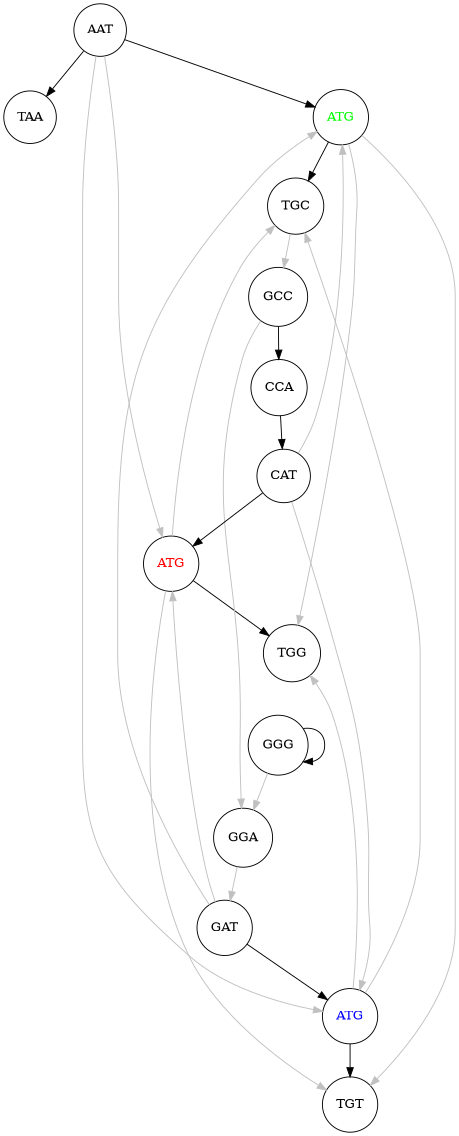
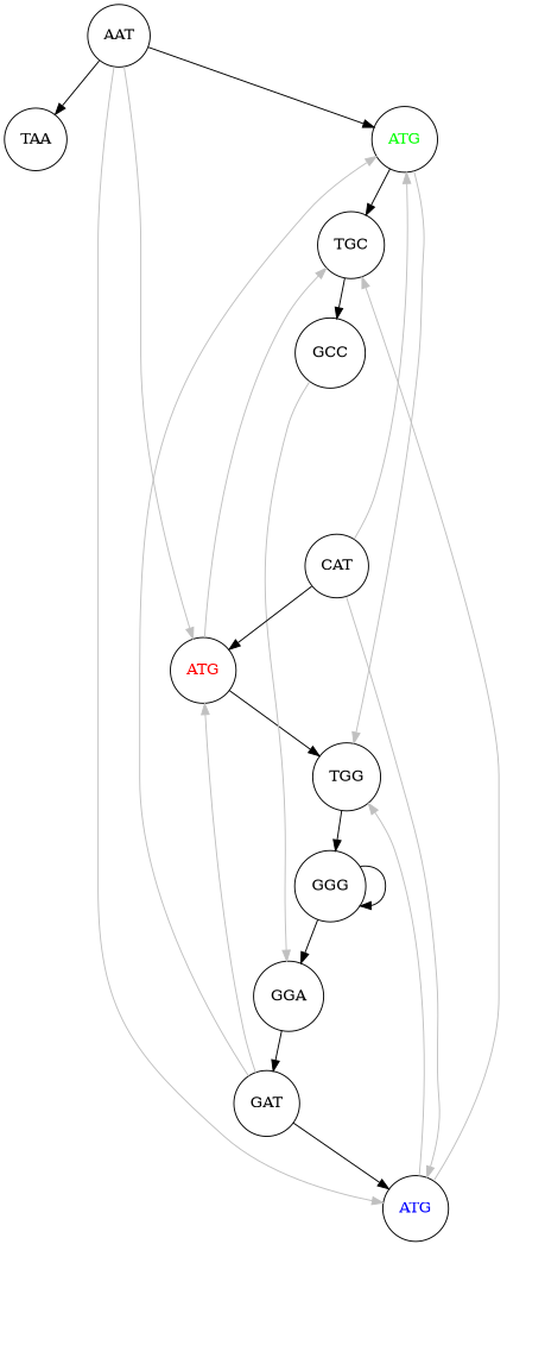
  digraph {
    rankdir=TB
    node [shape=circle]
    n1 [label=TAA]
    n2 [label=AAT]
    n3 [fontcolor=green label=ATG]
    n4 [fontcolor=blue label=ATG]
    n5 [fontcolor=red label=ATG]
    n6 [label=TGC]
    n7 [label=TGG]
-   n8 [label=TGT]
    n9 [label=GCC]
    n10 [label=GGG]
-   n11 [label=CCA]
    n12 [label=GGA]
    n13 [label=CAT]
    n14 [label=GAT]
    n2 -> n1
    n2 -> n3
    n2 -> n4 [color=grey]
    n2 -> n5 [color=grey]
    n3 -> n6
    n3 -> n7 [color=grey]
-   n3 -> n8 [color=grey]
    n4 -> n6 [color=grey]
    n4 -> n7 [color=grey]
-   n4 -> n8
    n5 -> n6 [color=grey]
    n5 -> n7
-   n5 -> n8 [color=grey]
-   n6 -> n9 [color=grey]
-   n9 -> n11
+   n6 -> n9
+   n7 -> n10
    n9 -> n12 [color=grey]
    n10 -> n10
-   n10 -> n12 [color=grey]
-   n11 -> n13
-   n12 -> n14 [color=grey]
+   n10 -> n12
+   n12 -> n14
    n13 -> n3 [color=grey]
    n13 -> n4 [color=grey]
    n13 -> n5
    n14 -> n3 [color=grey]
    n14 -> n4
    n14 -> n5 [color=grey]
  }
